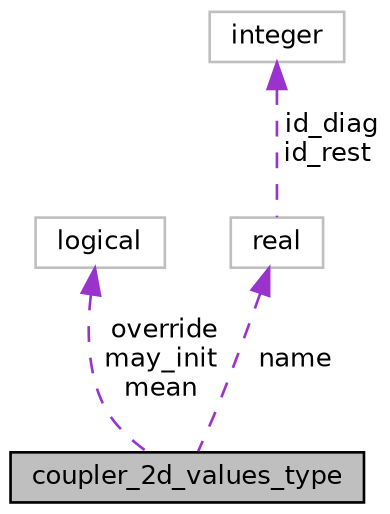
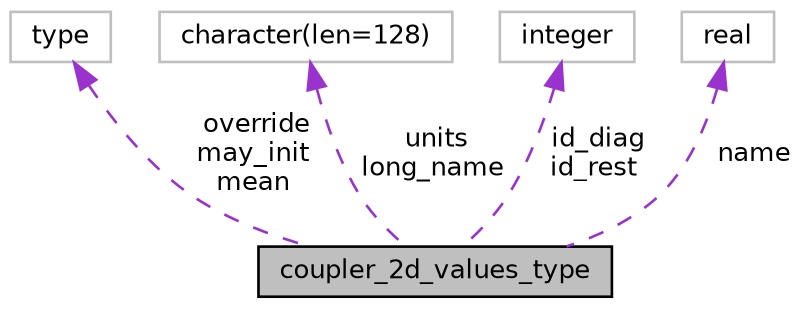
  digraph {
    node [color=grey75 fillcolor=white fontname=Helvetica fontsize=10 shape=record style=filled]
    edge [color=darkorchid3 dir=back fontname=Helvetica fontsize=10 labelfontname=Helvetica labelfontsize=10 style=dashed]
    n1 [color=black fillcolor=grey75 fontcolor=black height=0.2 label=coupler_2d_values_type width=0.4]
-   n2 [height=0.2 label=logical width=0.4]
+   n2 [height=0.2 label=type width=0.4]
+   n3 [height=0.2 label="character(len=128)" width=0.4]
    n4 [height=0.2 label=integer width=0.4]
    n5 [height=0.2 label=real width=0.4]
    n2 -> n1 [label=" override\nmay_init\nmean"]
-   n4 -> n5 [label=" id_diag\nid_rest"]
+   n3 -> n1 [label=" units\nlong_name"]
+   n4 -> n1 [label=" id_diag\nid_rest"]
    n5 -> n1 [label=" name"]
  }
